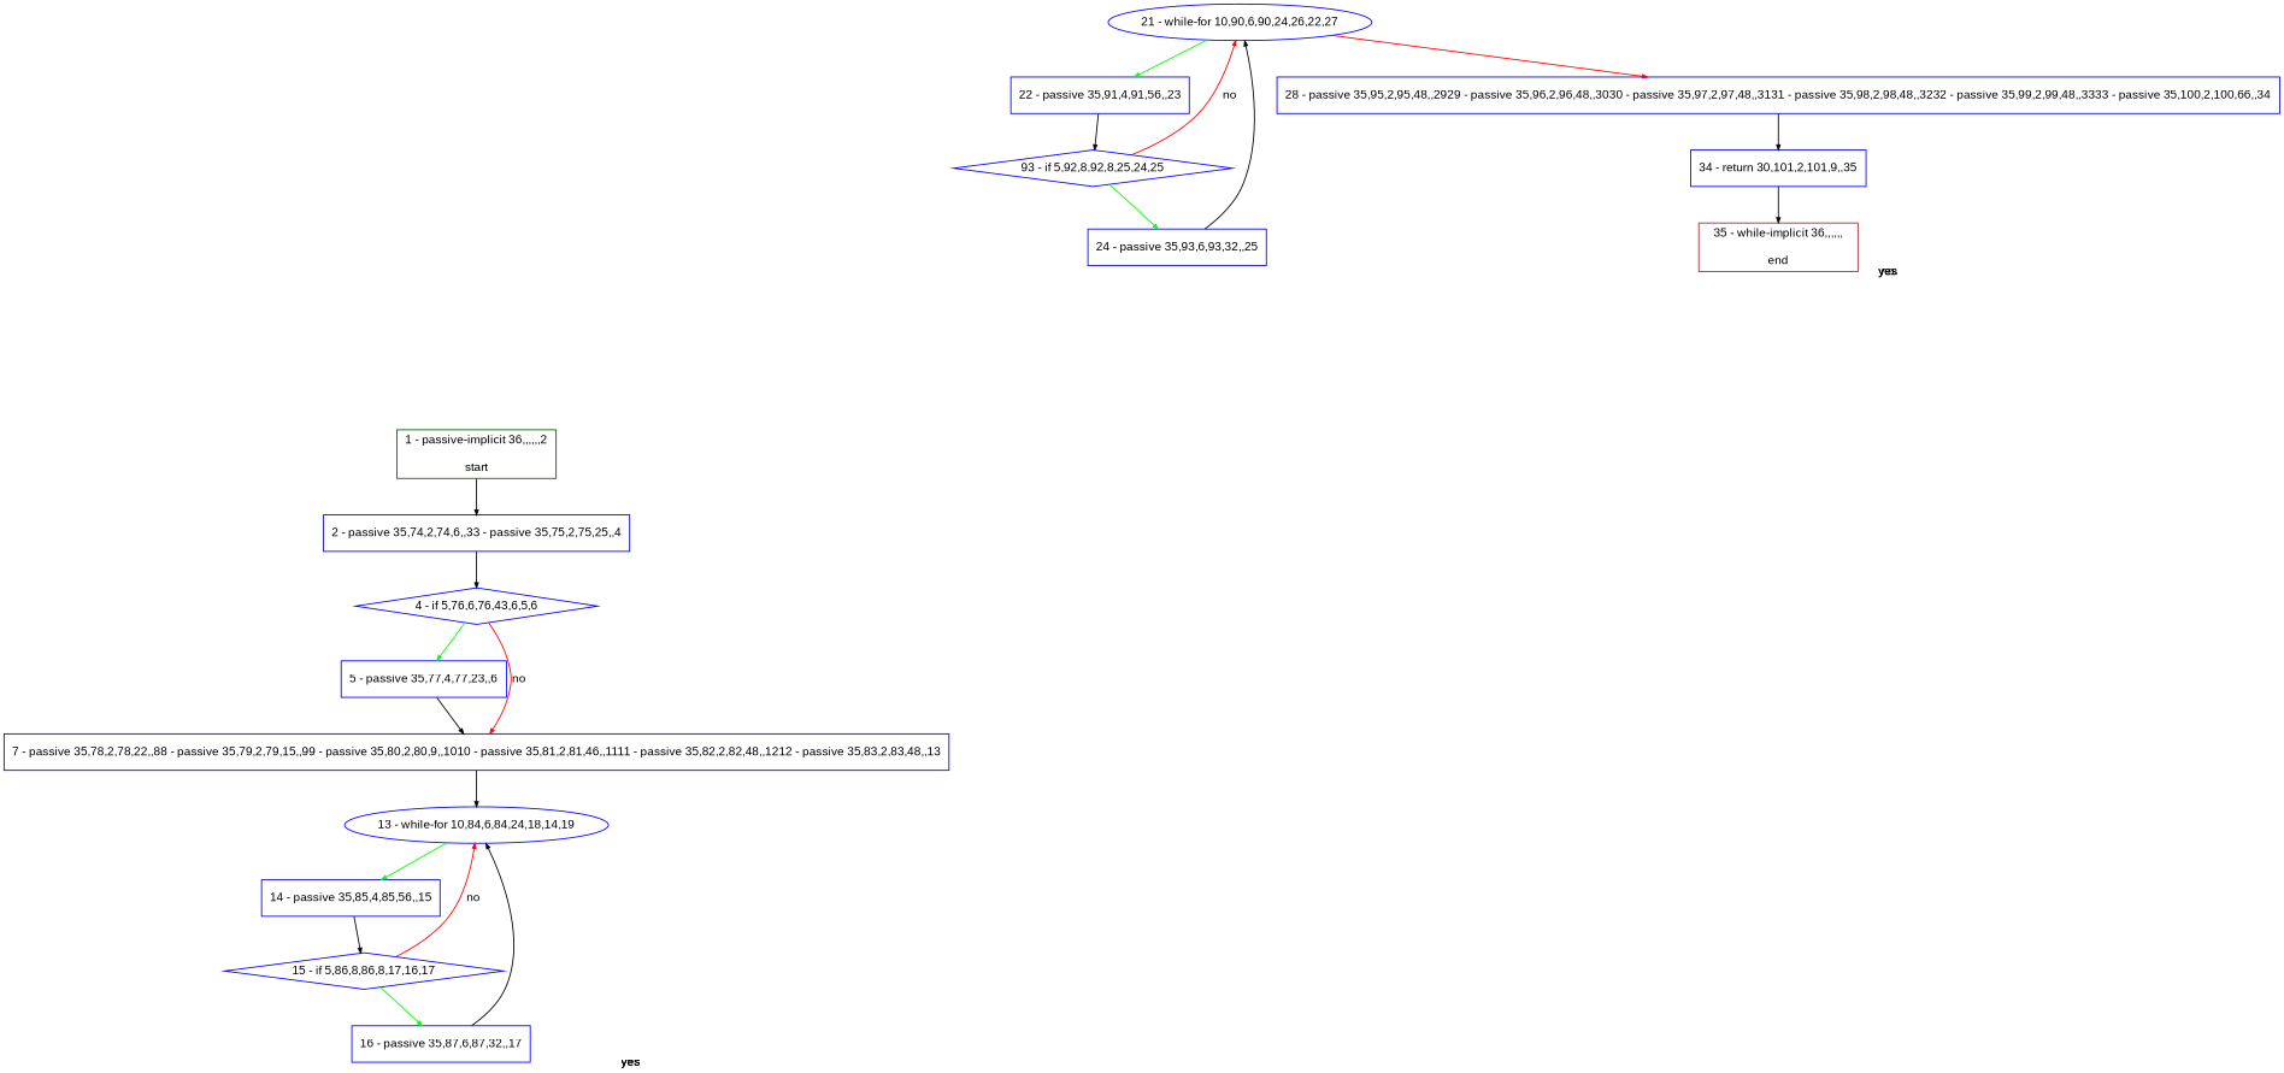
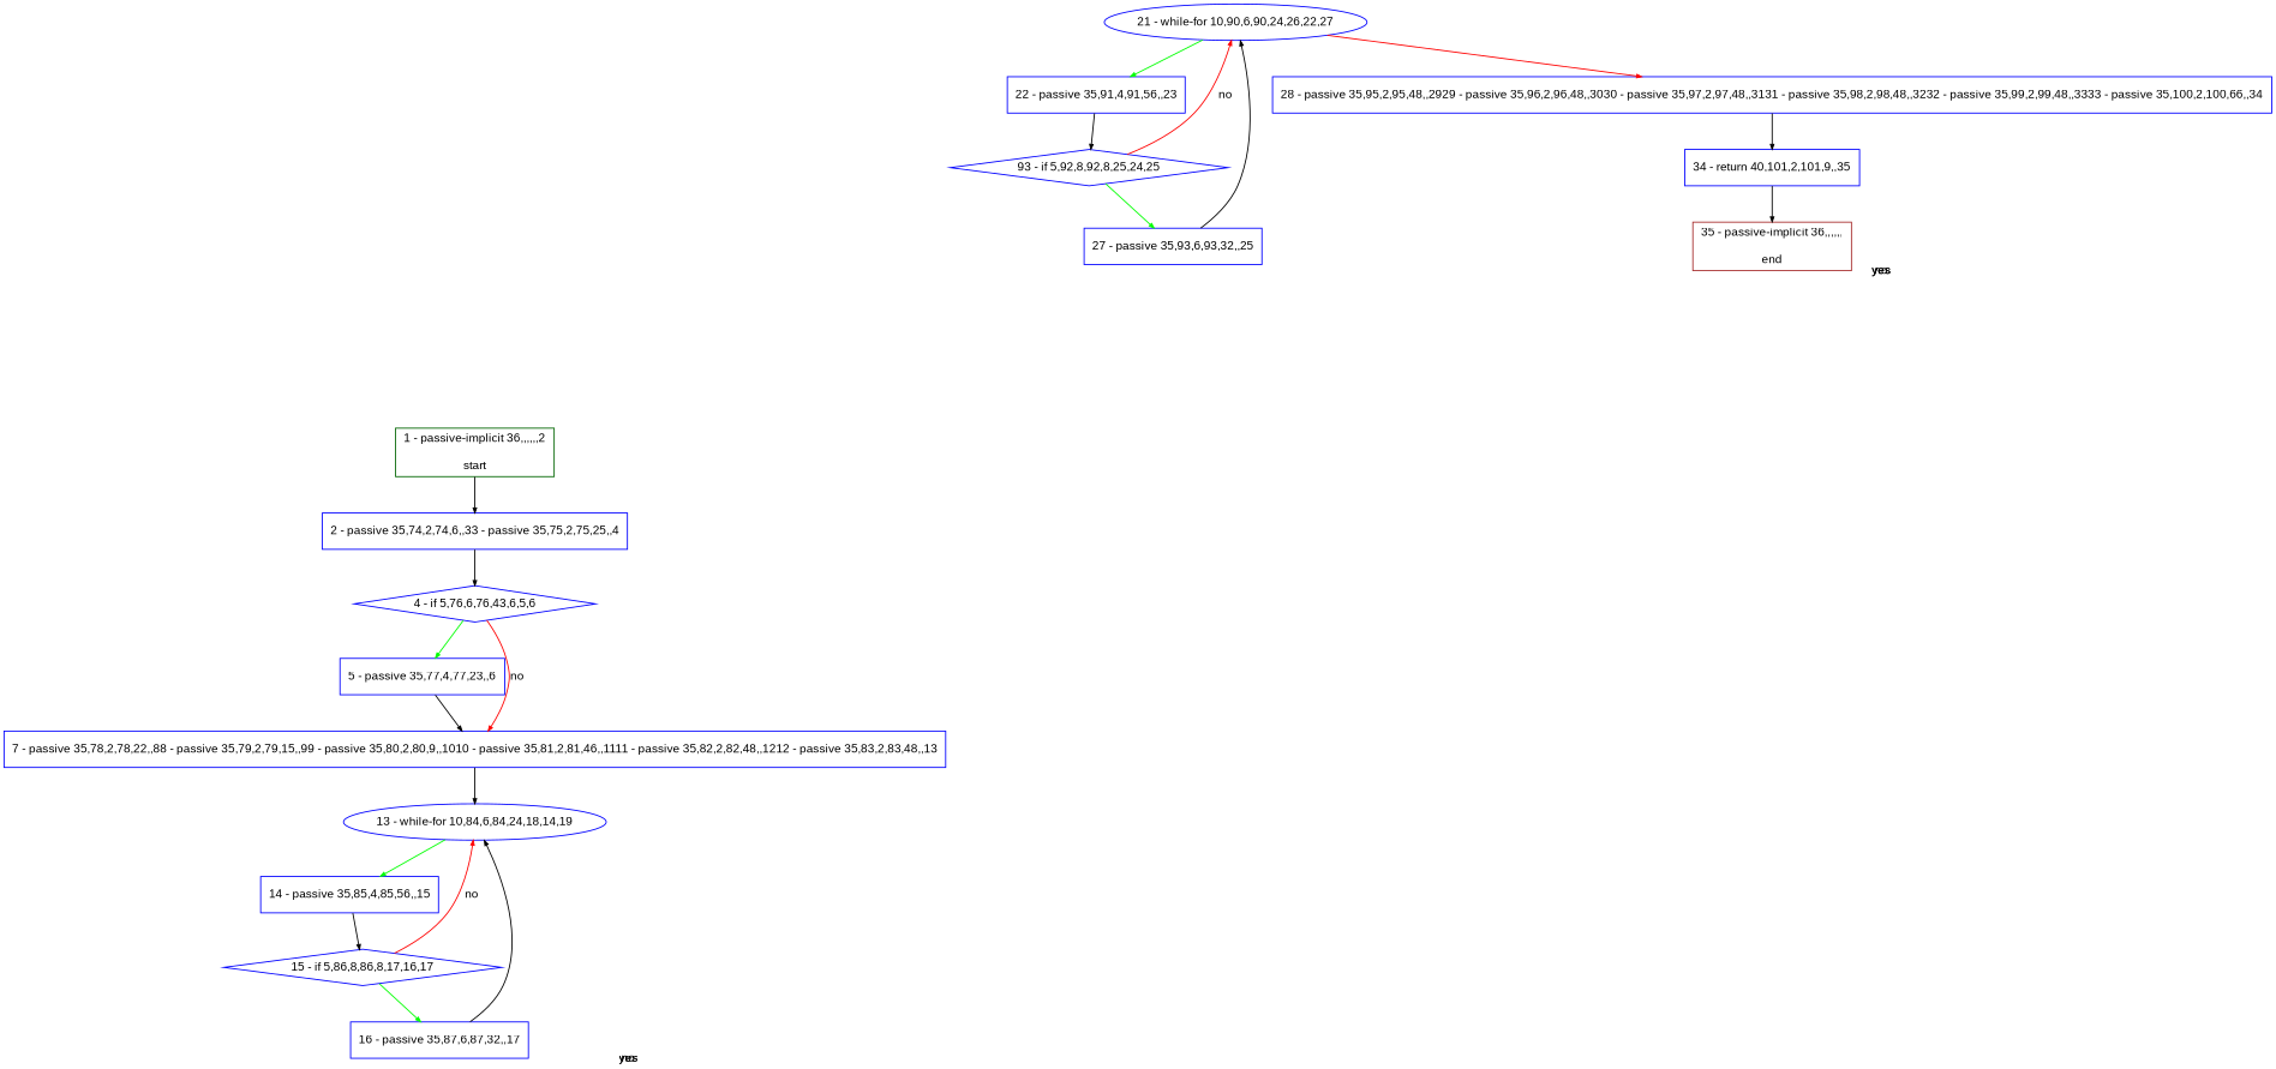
  digraph {
    bgcolor=white
    compound=true
    fillcolor="#FFFFCC"
    fontname=Arial
    fontsize=12
    pack=true
    packmode=clust
    style="rounded,filled"
    node [color="#0000ff" compound=true fillcolor="#ffffff" fixedsize=false fontname=Arial fontsize=12 node_initialized=no shape=box style=filled]
    edge [arrowhead=normal arrowsize=0.5 arrowtail=none color="#000000" compound=true dir=forward fontcolor=black fontname=Arial fontsize=12]
    n1 [label="2 - passive 35,74,2,74,6,,33 - passive 35,75,2,75,25,,4"]
    n2 [label="4 - if 5,76,6,76,43,6,5,6" shape=diamond]
    n3 [label="5 - passive 35,77,4,77,23,,6"]
    n4 [label="7 - passive 35,78,2,78,22,,88 - passive 35,79,2,79,15,,99 - passive 35,80,2,80,9,,1010 - passive 35,81,2,81,46,,1111 - passive 35,82,2,82,48,,1212 - passive 35,83,2,83,48,,13"]
    n5 [color="#006400" label="1 - passive-implicit 36,,,,,,2\n\nstart"]
    n6 [label="13 - while-for 10,84,6,84,24,18,14,19" shape=oval]
    n7 [label="14 - passive 35,85,4,85,56,,15"]
    n8 [label="15 - if 5,86,8,86,8,17,16,17" shape=diamond]
    n9 [label="16 - passive 35,87,6,87,32,,17"]
    n10 [label="21 - while-for 10,90,6,90,24,26,22,27" shape=oval]
    n11 [label="22 - passive 35,91,4,91,56,,23"]
    n12 [label="28 - passive 35,95,2,95,48,,2929 - passive 35,96,2,96,48,,3030 - passive 35,97,2,97,48,,3131 - passive 35,98,2,98,48,,3232 - passive 35,99,2,99,48,,3333 - passive 35,100,2,100,66,,34"]
    n13 [label="93 - if 5,92,8,92,8,25,24,25" shape=diamond]
-   n14 [label="34 - return 30,101,2,101,9,,35"]
-   n15 [label="24 - passive 35,93,6,93,32,,25"]
-   n16 [color="#a52a2a" label="35 - while-implicit 36,,,,,,\n\nend"]
+   n14 [label="34 - return 40,101,2,101,9,,35"]
+   n15 [label="27 - passive 35,93,6,93,32,,25"]
+   n16 [color="#a52a2a" label="35 - passive-implicit 36,,,,,,\n\nend"]
    n1 -> n2
    n2 -> n3 [color="#00ff00" label=yes]
    n2 -> n4 [color="#ff0000" label=no]
    n3 -> n4
    n4 -> n6
    n5 -> n1
-   n6 -> n7 [color="#00ff00" label=yes]
+   n6 -> n7 [color="#00ff00" label=no]
    n7 -> n8
    n8 -> n6 [color="#ff0000" label=no]
    n8 -> n9 [color="#00ff00" label=yes]
    n9 -> n6
    n10 -> n11 [color="#00ff00" label=yes]
    n10 -> n12 [color="#ff0000" label=no]
    n11 -> n13
    n12 -> n14
    n13 -> n10 [color="#ff0000" label=no]
    n13 -> n15 [color="#00ff00" label=yes]
    n14 -> n16
    n15 -> n10
  }
